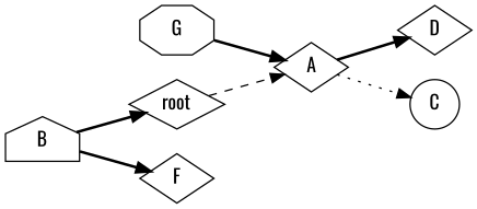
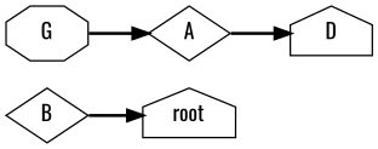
  digraph {
    fontname=Oswald
    rankdir=LR
    node [fontname=Oswald shape=diamond]
    edge [fontname=Oswald style=bold]
-   n1 [label=root]
+   n1 [label=root shape=house]
    n2 [label=A]
-   n3 [label=D]
-   n4 [label=C shape=circle]
-   n5 [label=B shape=house]
-   n6 [label=F]
+   n3 [label=D shape=house]
+   n5 [label=B]
    n7 [label=G shape=octagon]
-   n1 -> n2 [style=dashed]
    n2 -> n3
-   n2 -> n4 [style=dotted]
    n5 -> n1
-   n5 -> n6
    n7 -> n2
  }
